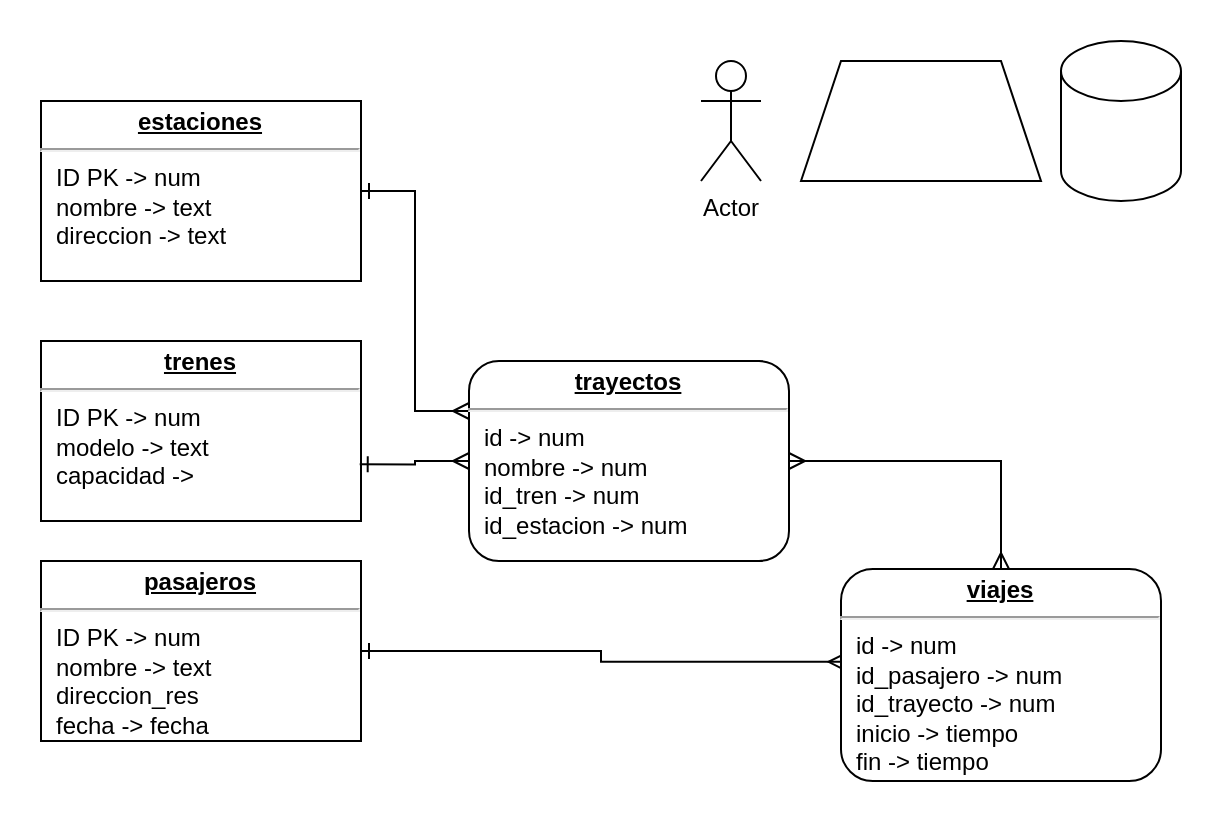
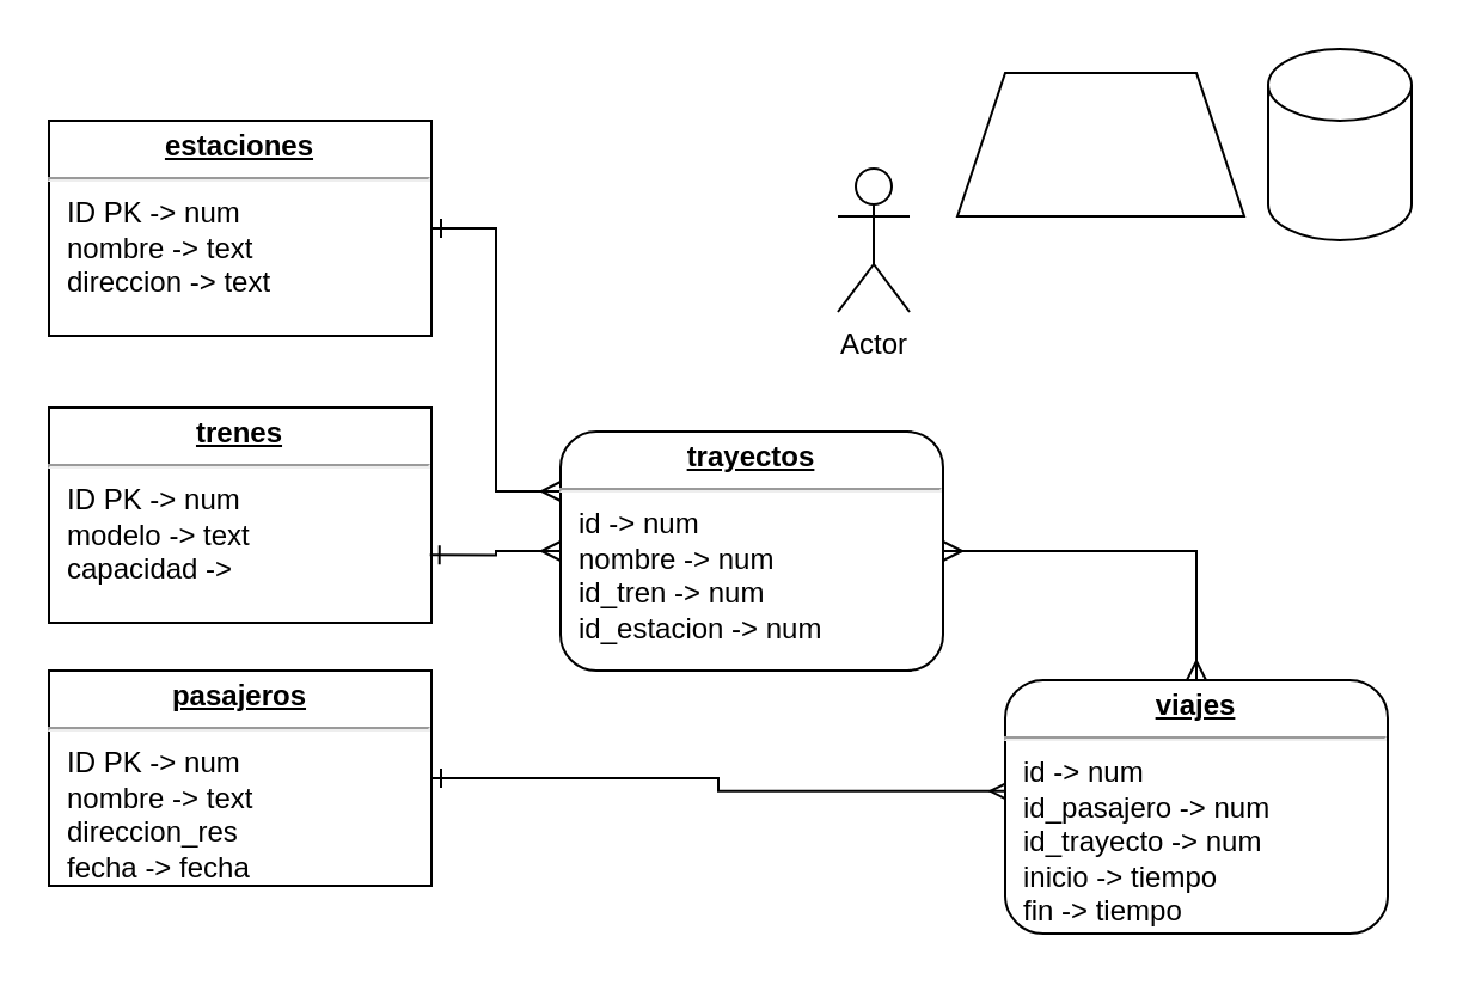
  <mxCell id="0" />
  <mxCell id="1" parent="0" />
- <mxCell id="2" value="Actor" style="shape=umlActor;verticalLabelPosition=bottom;verticalAlign=top;html=1;outlineConnect=0;" vertex="1" parent="1"><mxGeometry x="350" y="30" width="30" height="60" as="geometry" /></mxCell>
+ <mxCell id="2" value="Actor" style="shape=umlActor;verticalLabelPosition=bottom;verticalAlign=top;html=1;outlineConnect=0;" vertex="1" parent="1"><mxGeometry x="350" y="70" width="30" height="60" as="geometry" /></mxCell>
  <mxCell id="3" value="" style="shape=cylinder3;whiteSpace=wrap;html=1;boundedLbl=1;backgroundOutline=1;size=15;" vertex="1" parent="1"><mxGeometry x="530" y="20" width="60" height="80" as="geometry" /></mxCell>
  <mxCell id="4" value="" style="shape=trapezoid;perimeter=trapezoidPerimeter;whiteSpace=wrap;html=1;fixedSize=1;" vertex="1" parent="1"><mxGeometry x="400" y="30" width="120" height="60" as="geometry" /></mxCell>
  <mxCell id="5" value="&lt;p style=&quot;margin:0px;margin-top:4px;text-align:center;text-decoration:underline;&quot;&gt;&lt;b&gt;estaciones&lt;/b&gt;&lt;/p&gt;&lt;hr&gt;&lt;p style=&quot;margin:0px;margin-left:8px;&quot;&gt;ID PK -&amp;gt; num&lt;/p&gt;&lt;p style=&quot;margin:0px;margin-left:8px;&quot;&gt;nombre -&amp;gt; text&lt;/p&gt;&lt;p style=&quot;margin:0px;margin-left:8px;&quot;&gt;direccion -&amp;gt; text&lt;/p&gt;" style="verticalAlign=top;align=left;overflow=fill;fontSize=12;fontFamily=Helvetica;html=1;" vertex="1" parent="1"><mxGeometry x="20" y="50" width="160" height="90" as="geometry" /></mxCell>
  <mxCell id="6" value="&lt;p style=&quot;margin:0px;margin-top:4px;text-align:center;text-decoration:underline;&quot;&gt;&lt;b&gt;trenes&lt;/b&gt;&lt;/p&gt;&lt;hr&gt;&lt;p style=&quot;margin:0px;margin-left:8px;&quot;&gt;ID PK -&amp;gt; num&lt;/p&gt;&lt;p style=&quot;margin:0px;margin-left:8px;&quot;&gt;modelo -&amp;gt; text&lt;/p&gt;&lt;p style=&quot;margin:0px;margin-left:8px;&quot;&gt;capacidad -&amp;gt;&amp;nbsp;&lt;/p&gt;&lt;span style=&quot;color: rgba(0, 0, 0, 0); font-family: monospace; font-size: 0px;&quot;&gt;%3CmxGraphModel%3E%3Croot%3E%3CmxCell%20id%3D%220%22%2F%3E%3CmxCell%20id%3D%221%22%20parent%3D%220%22%2F%3E%3CmxCell%20id%3D%222%22%20value%3D%22%26lt%3Bp%20style%3D%26quot%3Bmargin%3A0px%3Bmargin-top%3A4px%3Btext-align%3Acenter%3Btext-decoration%3Aunderline%3B%26quot%3B%26gt%3B%26lt%3Bb%26gt%3Bestaciones%26lt%3B%2Fb%26gt%3B%26lt%3B%2Fp%26gt%3B%26lt%3Bhr%26gt%3B%26lt%3Bp%20style%3D%26quot%3Bmargin%3A0px%3Bmargin-left%3A8px%3B%26quot%3B%26gt%3BID%20PK%26lt%3B%2Fp%26gt%3B%26lt%3Bp%20style%3D%26quot%3Bmargin%3A0px%3Bmargin-left%3A8px%3B%26quot%3B%26gt%3Bnombre%26lt%3B%2Fp%26gt%3B%26lt%3Bp%20style%3D%26quot%3Bmargin%3A0px%3Bmargin-left%3A8px%3B%26quot%3B%26gt%3Bdireccion%26lt%3B%2Fp%26gt%3B%22%20style%3D%22verticalAlign%3Dtop%3Balign%3Dleft%3Boverflow%3Dfill%3BfontSize%3D12%3BfontFamily%3DHelvetica%3Bhtml%3D1%3B%22%20vertex%3D%221%22%20parent%3D%221%22%3E%3CmxGeometry%20x%3D%2250%22%20y%3D%2280%22%20width%3D%22160%22%20height%3D%2290%22%20as%3D%22geometry%22%2F%3E%3C%2FmxCell%3E%3C%2Froot%3E%3C%2FmxGraphModel%3E&lt;/span&gt;" style="verticalAlign=top;align=left;overflow=fill;fontSize=12;fontFamily=Helvetica;html=1;" vertex="1" parent="1"><mxGeometry x="20" y="170" width="160" height="90" as="geometry" /></mxCell>
  <mxCell id="7" style="edgeStyle=orthogonalEdgeStyle;rounded=0;orthogonalLoop=1;jettySize=auto;html=1;exitX=1;exitY=0.5;exitDx=0;exitDy=0;entryX=0.011;entryY=0.438;entryDx=0;entryDy=0;entryPerimeter=0;strokeColor=default;startArrow=ERone;startFill=0;endArrow=ERmany;endFill=0;" edge="1" parent="1" source="8" target="13"><mxGeometry relative="1" as="geometry" /></mxCell>
  <mxCell id="8" value="&lt;p style=&quot;margin:0px;margin-top:4px;text-align:center;text-decoration:underline;&quot;&gt;&lt;b&gt;pasajeros&lt;/b&gt;&lt;/p&gt;&lt;hr&gt;&lt;p style=&quot;margin:0px;margin-left:8px;&quot;&gt;ID PK -&amp;gt; num&lt;/p&gt;&lt;p style=&quot;margin:0px;margin-left:8px;&quot;&gt;nombre -&amp;gt; text&lt;/p&gt;&lt;p style=&quot;margin:0px;margin-left:8px;&quot;&gt;direccion_res&lt;/p&gt;&lt;p style=&quot;margin:0px;margin-left:8px;&quot;&gt;fecha -&amp;gt; fecha&lt;/p&gt;&lt;span style=&quot;color: rgba(0, 0, 0, 0); font-family: monospace; font-size: 0px;&quot;&gt;%3CmxGraphModel%3E%3Croot%3E%3CmxCell%20id%3D%220%22%2F%3E%3CmxCell%20id%3D%221%22%20parent%3D%220%22%2F%3E%3CmxCell%20id%3D%222%22%20value%3D%22%26lt%3Bp%20style%3D%26quot%3Bmargin%3A0px%3Bmargin-top%3A4px%3Btext-align%3Acenter%3Btext-decoration%3Aunderline%3B%26quot%3B%26gt%3B%26lt%3Bb%26gt%3Btrenes%26lt%3B%2Fb%26gt%3B%26lt%3B%2Fp%26gt%3B%26lt%3Bhr%26gt%3B%26lt%3Bp%20style%3D%26quot%3Bmargin%3A0px%3Bmargin-left%3A8px%3B%26quot%3B%26gt%3BID%20PK%26lt%3B%2Fp%26gt%3B%26lt%3Bp%20style%3D%26quot%3Bmargin%3A0px%3Bmargin-left%3A8px%3B%26quot%3B%26gt%3Bmodelo%26lt%3B%2Fp%26gt%3B%26lt%3Bp%20style%3D%26quot%3Bmargin%3A0px%3Bmargin-left%3A8px%3B%26quot%3B%26gt%3Bcapacidad%26lt%3B%2Fp%26gt%3B%26lt%3Bspan%20style%3D%26quot%3Bcolor%3A%20rgba(0%2C%200%2C%200%2C%200)%3B%20font-family%3A%20monospace%3B%20font-size%3A%200px%3B%26quot%3B%26gt%3B%253CmxGraphModel%253E%253Croot%253E%253CmxCell%2520id%253D%25220%2522%252F%253E%253CmxCell%2520id%253D%25221%2522%2520parent%253D%25220%2522%252F%253E%253CmxCell%2520id%253D%25222%2522%2520value%253D%2522%2526lt%253Bp%2520style%253D%2526quot%253Bmargin%253A0px%253Bmargin-top%253A4px%253Btext-align%253Acenter%253Btext-decoration%253Aunderline%253B%2526quot%253B%2526gt%253B%2526lt%253Bb%2526gt%253Bestaciones%2526lt%253B%252Fb%2526gt%253B%2526lt%253B%252Fp%2526gt%253B%2526lt%253Bhr%2526gt%253B%2526lt%253Bp%2520style%253D%2526quot%253Bmargin%253A0px%253Bmargin-left%253A8px%253B%2526quot%253B%2526gt%253BID%2520PK%2526lt%253B%252Fp%2526gt%253B%2526lt%253Bp%2520style%253D%2526quot%253Bmargin%253A0px%253Bmargin-left%253A8px%253B%2526quot%253B%2526gt%253Bnombre%2526lt%253B%252Fp%2526gt%253B%2526lt%253Bp%2520style%253D%2526quot%253Bmargin%253A0px%253Bmargin-left%253A8px%253B%2526quot%253B%2526gt%253Bdireccion%2526lt%253B%252Fp%2526gt%253B%2522%2520style%253D%2522verticalAlign%253Dtop%253Balign%253Dleft%253Boverflow%253Dfill%253BfontSize%253D12%253BfontFamily%253DHelvetica%253Bhtml%253D1%253B%2522%2520vertex%253D%25221%2522%2520parent%253D%25221%2522%253E%253CmxGeometry%2520x%253D%252250%2522%2520y%253D%252280%2522%2520width%253D%2522160%2522%2520height%253D%252290%2522%2520as%253D%2522geometry%2522%252F%253E%253C%252FmxCell%253E%253C%252Froot%253E%253C%252FmxGraphModel%253E%26lt%3B%2Fspan%26gt%3B%22%20style%3D%22verticalAlign%3Dtop%3Balign%3Dleft%3Boverflow%3Dfill%3BfontSize%3D12%3BfontFamily%3DHelvetica%3Bhtml%3D1%3B%22%20vertex%3D%221%22%20parent%3D%221%22%3E%3CmxGeometry%20x%3D%2250%22%20y%3D%22200%22%20width%3D%22160%22%20height%3D%2290%22%20as%3D%22geometry%22%2F%3E%3C%2FmxCell%3E%3C%2Froot%3E%3C%2FmxGraphModel%3E&lt;/span&gt;&lt;span style=&quot;color: rgba(0, 0, 0, 0); font-family: monospace; font-size: 0px;&quot;&gt;%3CmxGraphModel%3E%3Croot%3E%3CmxCell%20id%3D%220%22%2F%3E%3CmxCell%20id%3D%221%22%20parent%3D%220%22%2F%3E%3CmxCell%20id%3D%222%22%20value%3D%22%26lt%3Bp%20style%3D%26quot%3Bmargin%3A0px%3Bmargin-top%3A4px%3Btext-align%3Acenter%3Btext-decoration%3Aunderline%3B%26quot%3B%26gt%3B%26lt%3Bb%26gt%3Bestaciones%26lt%3B%2Fb%26gt%3B%26lt%3B%2Fp%26gt%3B%26lt%3Bhr%26gt%3B%26lt%3Bp%20style%3D%26quot%3Bmargin%3A0px%3Bmargin-left%3A8px%3B%26quot%3B%26gt%3BID%20PK%26lt%3B%2Fp%26gt%3B%26lt%3Bp%20style%3D%26quot%3Bmargin%3A0px%3Bmargin-left%3A8px%3B%26quot%3B%26gt%3Bnombre%26lt%3B%2Fp%26gt%3B%26lt%3Bp%20style%3D%26quot%3Bmargin%3A0px%3Bmargin-left%3A8px%3B%26quot%3B%26gt%3Bdireccion%26lt%3B%2Fp%26gt%3B%22%20style%3D%22verticalAlign%3Dtop%3Balign%3Dleft%3Boverflow%3Dfill%3BfontSize%3D12%3BfontFamily%3DHelvetica%3Bhtml%3D1%3B%22%20vertex%3D%221%22%20parent%3D%221%22%3E%3CmxGeometry%20x%3D%2250%22%20y%3D%2280%22%20width%3D%22160%22%20height%3D%2290%22%20as%3D%22geometry%22%2F%3E%3C%2FmxCell%3E%3C%2Froot%3E%3C%2FmxGraphModel%3E&lt;/span&gt;" style="verticalAlign=top;align=left;overflow=fill;fontSize=12;fontFamily=Helvetica;html=1;" vertex="1" parent="1"><mxGeometry x="20" y="280" width="160" height="90" as="geometry" /></mxCell>
  <mxCell id="9" style="edgeStyle=orthogonalEdgeStyle;rounded=0;orthogonalLoop=1;jettySize=auto;html=1;exitX=0;exitY=0.25;exitDx=0;exitDy=0;entryX=1;entryY=0.5;entryDx=0;entryDy=0;endArrow=ERone;endFill=0;strokeColor=default;startArrow=ERmany;startFill=0;" edge="1" parent="1" source="11" target="5"><mxGeometry relative="1" as="geometry" /></mxCell>
  <mxCell id="10" style="edgeStyle=orthogonalEdgeStyle;rounded=0;orthogonalLoop=1;jettySize=auto;html=1;exitX=0;exitY=0.5;exitDx=0;exitDy=0;entryX=0.996;entryY=0.685;entryDx=0;entryDy=0;entryPerimeter=0;strokeColor=default;startArrow=ERmany;startFill=0;endArrow=ERone;endFill=0;" edge="1" parent="1" source="11" target="6"><mxGeometry relative="1" as="geometry" /></mxCell>
  <mxCell id="11" value="&lt;p style=&quot;margin:0px;margin-top:4px;text-align:center;text-decoration:underline;&quot;&gt;&lt;b&gt;trayectos&lt;/b&gt;&lt;/p&gt;&lt;hr&gt;&lt;p style=&quot;margin:0px;margin-left:8px;&quot;&gt;id -&amp;gt; num&lt;/p&gt;&lt;p style=&quot;margin:0px;margin-left:8px;&quot;&gt;nombre -&amp;gt; num&lt;/p&gt;&lt;p style=&quot;margin:0px;margin-left:8px;&quot;&gt;id_tren -&amp;gt; num&lt;/p&gt;&lt;p style=&quot;margin:0px;margin-left:8px;&quot;&gt;id_estacion -&amp;gt; num&lt;/p&gt;&lt;p style=&quot;margin:0px;margin-left:8px;&quot;&gt;&lt;br&gt;&lt;/p&gt;&lt;span style=&quot;color: rgba(0, 0, 0, 0); font-family: monospace; font-size: 0px;&quot;&gt;%3CmxGraphModel%3E%3Croot%3E%3CmxCell%20id%3D%220%22%2F%3E%3CmxCell%20id%3D%221%22%20parent%3D%220%22%2F%3E%3CmxCell%20id%3D%222%22%20value%3D%22%26lt%3Bp%20style%3D%26quot%3Bmargin%3A0px%3Bmargin-top%3A4px%3Btext-align%3Acenter%3Btext-decoration%3Aunderline%3B%26quot%3B%26gt%3B%26lt%3Bb%26gt%3Bestaciones%26lt%3B%2Fb%26gt%3B%26lt%3B%2Fp%26gt%3B%26lt%3Bhr%26gt%3B%26lt%3Bp%20style%3D%26quot%3Bmargin%3A0px%3Bmargin-left%3A8px%3B%26quot%3B%26gt%3BID%20PK%26lt%3B%2Fp%26gt%3B%26lt%3Bp%20style%3D%26quot%3Bmargin%3A0px%3Bmargin-left%3A8px%3B%26quot%3B%26gt%3Bnombre%26lt%3B%2Fp%26gt%3B%26lt%3Bp%20style%3D%26quot%3Bmargin%3A0px%3Bmargin-left%3A8px%3B%26quot%3B%26gt%3Bdireccion%26lt%3B%2Fp%26gt%3B%22%20style%3D%22verticalAlign%3Dtop%3Balign%3Dleft%3Boverflow%3Dfill%3BfontSize%3D12%3BfontFamily%3DHelvetica%3Bhtml%3D1%3B%22%20vertex%3D%221%22%20parent%3D%221%22%3E%3CmxGeometry%20x%3D%2250%22%20y%3D%2280%22%20width%3D%22160%22%20height%3D%2290%22%20as%3D%22geometry%22%2F%3E%3C%2FmxCell%3E%3C%2Froot%3E%3C%2FmxGraphModel%3E&lt;/span&gt;" style="verticalAlign=top;align=left;overflow=fill;fontSize=12;fontFamily=Helvetica;html=1;rounded=1;" vertex="1" parent="1"><mxGeometry x="234" y="180" width="160" height="100" as="geometry" /></mxCell>
  <mxCell id="12" style="edgeStyle=orthogonalEdgeStyle;rounded=0;orthogonalLoop=1;jettySize=auto;html=1;exitX=0.5;exitY=0;exitDx=0;exitDy=0;entryX=1;entryY=0.5;entryDx=0;entryDy=0;strokeColor=default;startArrow=ERmany;startFill=0;endArrow=ERmany;endFill=0;" edge="1" parent="1" source="13" target="11"><mxGeometry relative="1" as="geometry" /></mxCell>
  <mxCell id="13" value="&lt;p style=&quot;margin:0px;margin-top:4px;text-align:center;text-decoration:underline;&quot;&gt;&lt;b&gt;viajes&lt;/b&gt;&lt;/p&gt;&lt;hr&gt;&lt;p style=&quot;margin:0px;margin-left:8px;&quot;&gt;id -&amp;gt; num&lt;/p&gt;&lt;p style=&quot;margin:0px;margin-left:8px;&quot;&gt;id_pasajero -&amp;gt; num&lt;/p&gt;&lt;p style=&quot;margin:0px;margin-left:8px;&quot;&gt;id_trayecto -&amp;gt; num&lt;/p&gt;&lt;p style=&quot;margin:0px;margin-left:8px;&quot;&gt;inicio -&amp;gt; tiempo&lt;/p&gt;&lt;p style=&quot;margin:0px;margin-left:8px;&quot;&gt;fin -&amp;gt; tiempo&lt;/p&gt;&lt;span style=&quot;color: rgba(0, 0, 0, 0); font-family: monospace; font-size: 0px;&quot;&gt;%3CmxGraphModel%3E%3Croot%3E%3CmxCell%20id%3D%220%22%2F%3E%3CmxCell%20id%3D%221%22%20parent%3D%220%22%2F%3E%3CmxCell%20id%3D%222%22%20value%3D%22%26lt%3Bp%20style%3D%26quot%3Bmargin%3A0px%3Bmargin-top%3A4px%3Btext-align%3Acenter%3Btext-decoration%3Aunderline%3B%26quot%3B%26gt%3B%26lt%3Bb%26gt%3Bestaciones%26lt%3B%2Fb%26gt%3B%26lt%3B%2Fp%26gt%3B%26lt%3Bhr%26gt%3B%26lt%3Bp%20style%3D%26quot%3Bmargin%3A0px%3Bmargin-left%3A8px%3B%26quot%3B%26gt%3BID%20PK%26lt%3B%2Fp%26gt%3B%26lt%3Bp%20style%3D%26quot%3Bmargin%3A0px%3Bmargin-left%3A8px%3B%26quot%3B%26gt%3Bnombre%26lt%3B%2Fp%26gt%3B%26lt%3Bp%20style%3D%26quot%3Bmargin%3A0px%3Bmargin-left%3A8px%3B%26quot%3B%26gt%3Bdireccion%26lt%3B%2Fp%26gt%3B%22%20style%3D%22verticalAlign%3Dtop%3Balign%3Dleft%3Boverflow%3Dfill%3BfontSize%3D12%3BfontFamily%3DHelvetica%3Bhtml%3D1%3B%22%20vertex%3D%221%22%20parent%3D%221%22%3E%3CmxGeometry%20x%3D%2250%22%20y%3D%2280%22%20width%3D%22160%22%20height%3D%2290%22%20as%3D%22geometry%22%2F%3E%3C%2FmxCell%3E%3C%2Froot%3E%3C%2FmxGraphModel%3E&lt;/span&gt;" style="verticalAlign=top;align=left;overflow=fill;fontSize=12;fontFamily=Helvetica;html=1;rounded=1;" vertex="1" parent="1"><mxGeometry x="420" y="284" width="160" height="106" as="geometry" /></mxCell>
